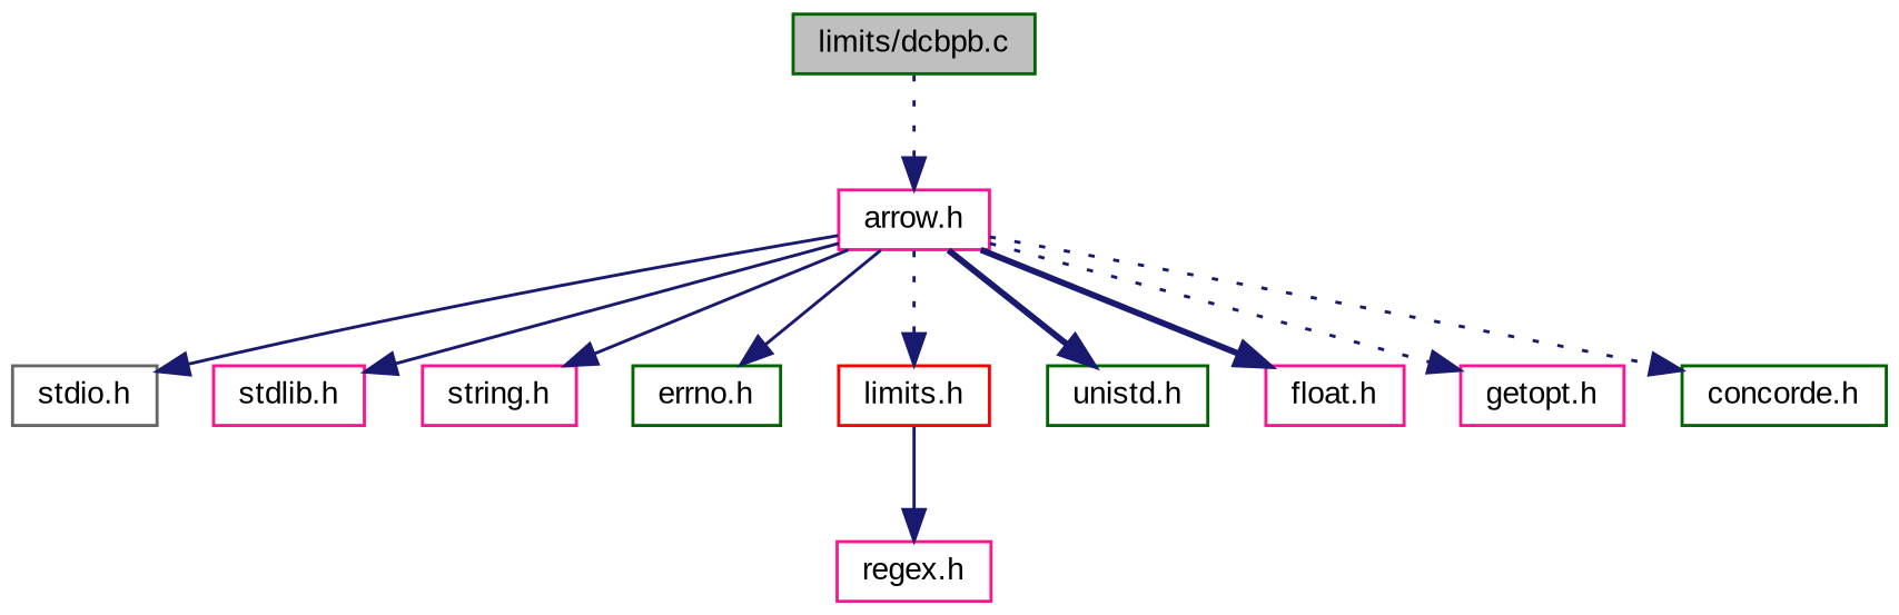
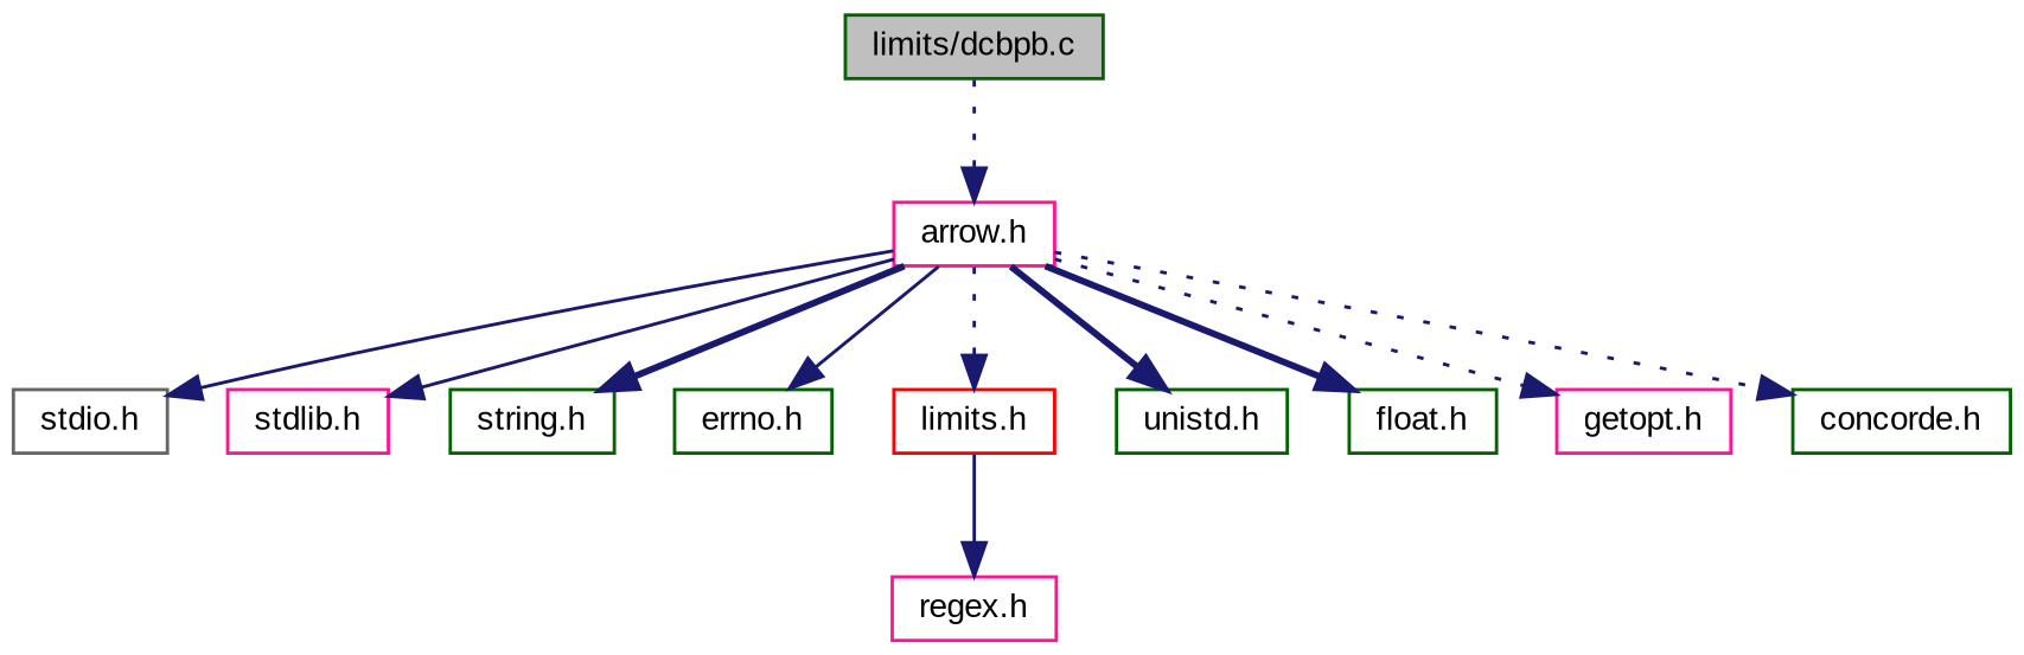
  digraph {
    fontname="Liberation Sans"
    node [color=darkgreen fontname="Liberation Sans" fontsize=10 shape=record]
    edge [color=midnightblue fontname="Liberation Sans" fontsize=10 labelfontname=FreeSans labelfontsize=10 style=dotted]
    n1 [fillcolor=grey75 fontcolor=black height=0.2 label="limits/dcbpb.c" style=filled width=0.4]
    n2 [color=deeppink height=0.2 label="arrow.h" width=0.4]
    n3 [color=gray40 height=0.2 label="stdio.h" width=0.4]
    n4 [color=deeppink height=0.2 label="stdlib.h" width=0.4]
-   n5 [color=deeppink height=0.2 label="string.h" width=0.4]
+   n5 [height=0.2 label="string.h" width=0.4]
    n6 [height=0.2 label="errno.h" width=0.4]
    n7 [color=red height=0.2 label="limits.h" width=0.4]
    n8 [height=0.2 label="unistd.h" width=0.4]
-   n9 [color=deeppink height=0.2 label="float.h" width=0.4]
+   n9 [height=0.2 label="float.h" width=0.4]
    n10 [color=deeppink height=0.2 label="getopt.h" width=0.4]
    n11 [height=0.2 label="concorde.h" width=0.4]
    n12 [color=deeppink height=0.2 label="regex.h" width=0.4]
    n1 -> n2
    n2 -> n3 [style=solid]
    n2 -> n4 [style=solid]
-   n2 -> n5 [style=solid]
+   n2 -> n5 [style=bold]
    n2 -> n6 [style=solid]
    n2 -> n7
    n2 -> n8 [style=bold]
    n2 -> n9 [style=bold]
    n2 -> n10
    n2 -> n11
    n7 -> n12 [style=solid]
  }
